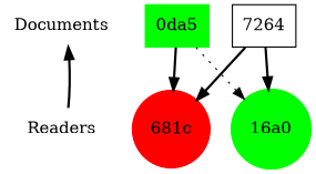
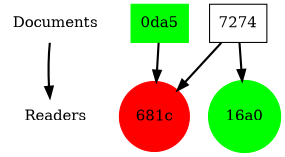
  digraph {
    node [rank=Readers shape=plaintext]
    edge [style=bold]
    n1 [label=Documents rank=Documents]
    n2 [label=Readers]
    n3 [color=green label="0da5" shape=box style=filled]
    n4 [color=red label="681c" shape=circle style=filled]
    n5 [color=green label="16a0" shape=circle style=filled]
-   n6 [label=7264 shape=box]
-   n2 -> n1
+   n6 [label=7274 shape=box]
+   n1 -> n2
    n3 -> n4
-   n3 -> n5 [style=dotted]
    n6 -> n4
    n6 -> n5
  }
